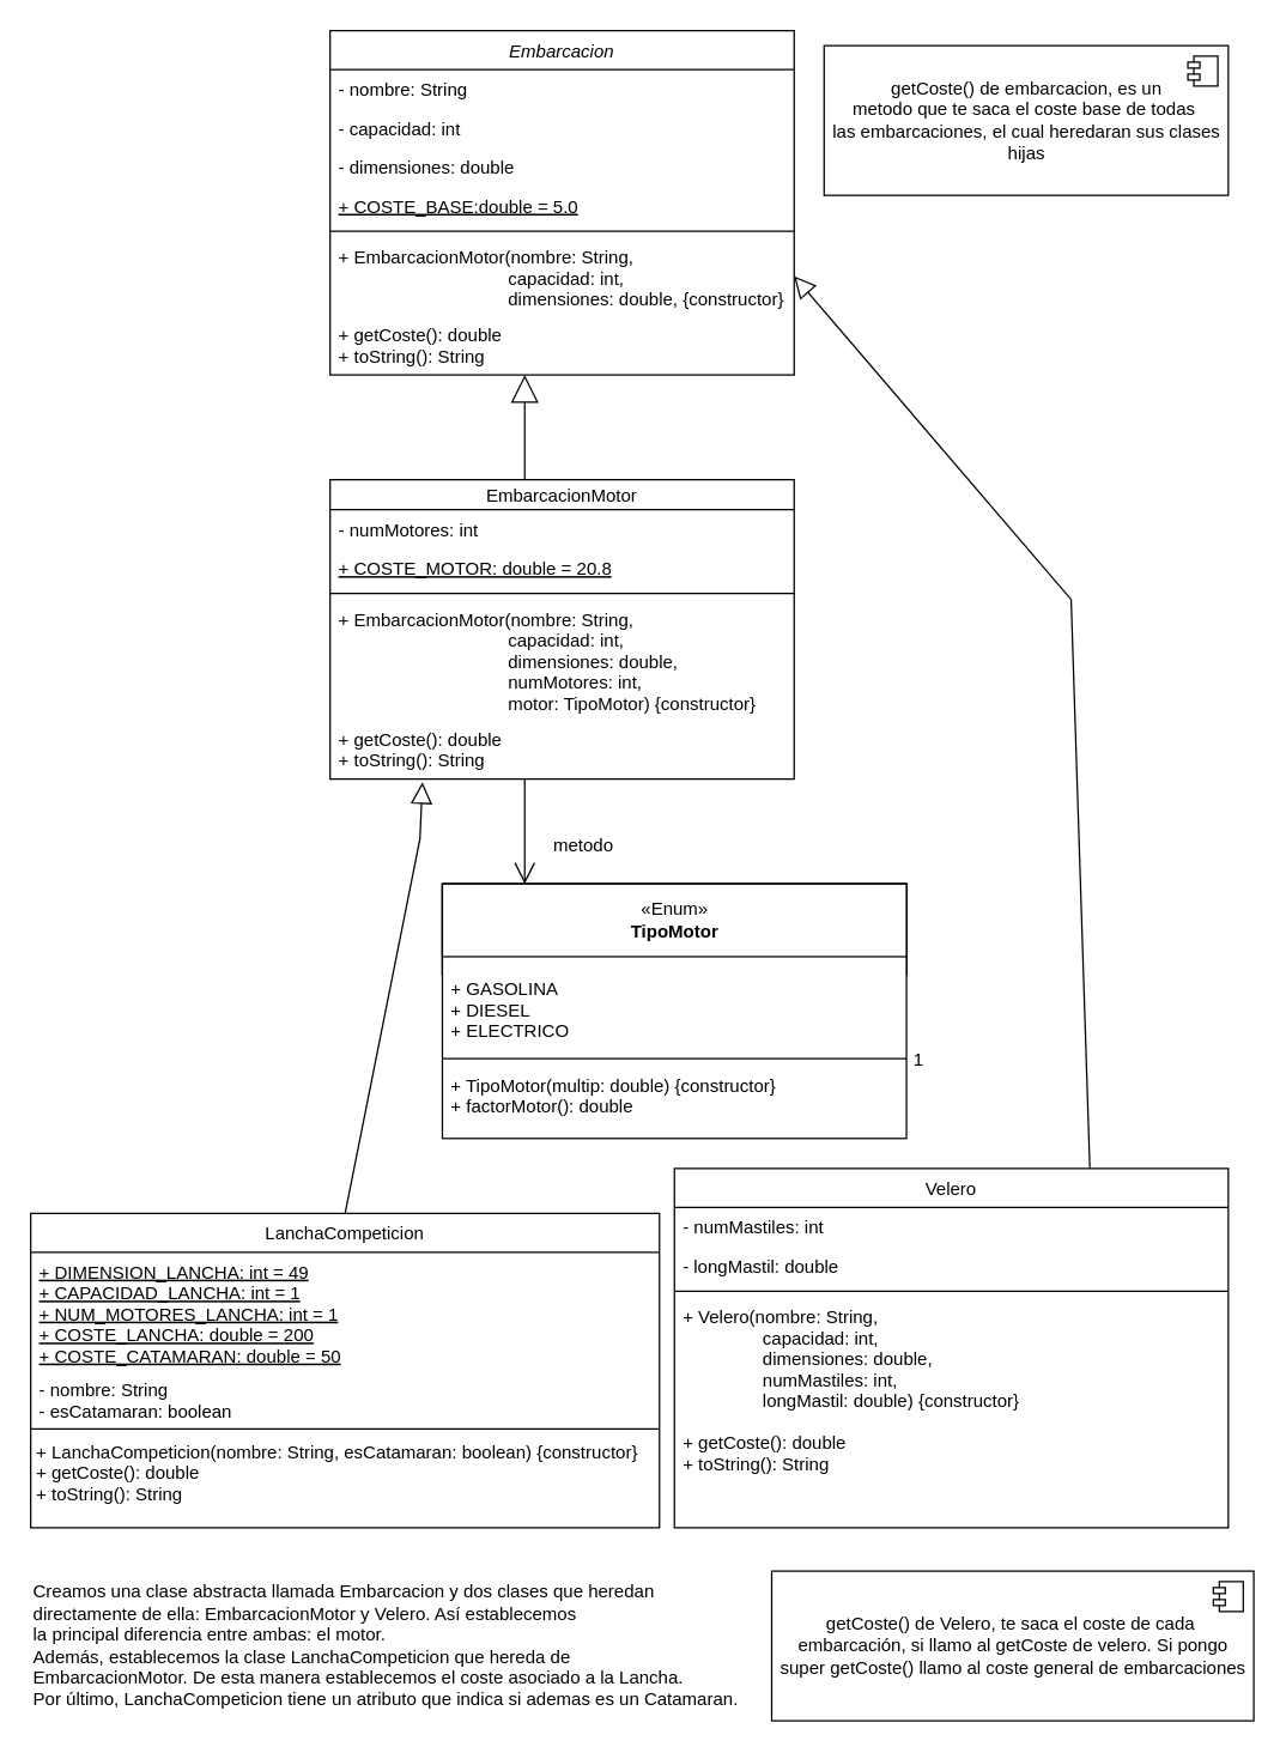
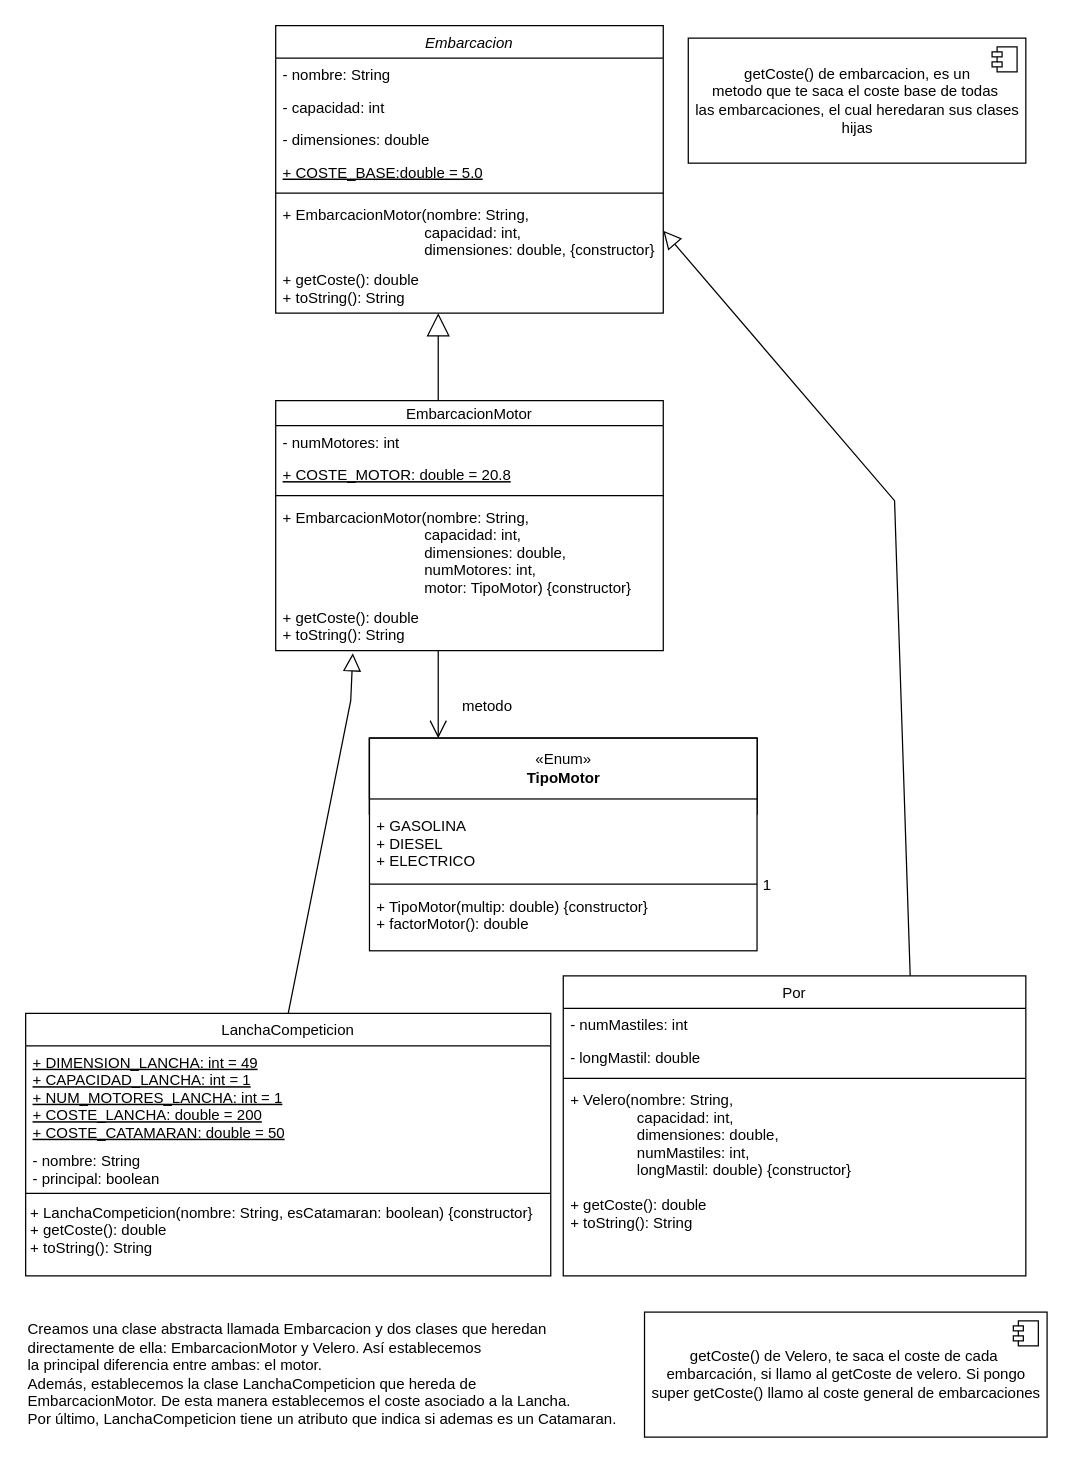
  <mxCell id="0" />
  <mxCell id="1" parent="0" />
  <mxCell id="2" value="Embarcacion" style="swimlane;fontStyle=2;childLayout=stackLayout;horizontal=1;startSize=26;fillColor=none;horizontalStack=0;resizeParent=1;resizeParentMax=0;resizeLast=0;collapsible=1;marginBottom=0;" parent="1" vertex="1"><mxGeometry x="220" y="20" width="310" height="230" as="geometry"><mxRectangle x="274" y="80" width="100" height="30" as="alternateBounds" /></mxGeometry></mxCell>
  <mxCell id="3" value="- nombre: String" style="text;strokeColor=none;fillColor=none;align=left;verticalAlign=top;spacingLeft=4;spacingRight=4;overflow=hidden;rotatable=0;points=[[0,0.5],[1,0.5]];portConstraint=eastwest;" parent="2" vertex="1"><mxGeometry y="26" width="310" height="26" as="geometry" /></mxCell>
  <mxCell id="4" value="- capacidad: int" style="text;strokeColor=none;fillColor=none;align=left;verticalAlign=top;spacingLeft=4;spacingRight=4;overflow=hidden;rotatable=0;points=[[0,0.5],[1,0.5]];portConstraint=eastwest;" parent="2" vertex="1"><mxGeometry y="52" width="310" height="26" as="geometry" /></mxCell>
  <mxCell id="5" value="- dimensiones: double" style="text;strokeColor=none;fillColor=none;align=left;verticalAlign=top;spacingLeft=4;spacingRight=4;overflow=hidden;rotatable=0;points=[[0,0.5],[1,0.5]];portConstraint=eastwest;" parent="2" vertex="1"><mxGeometry y="78" width="310" height="26" as="geometry" /></mxCell>
  <mxCell id="6" value="+ COSTE_BASE:double = 5.0" style="text;strokeColor=none;fillColor=none;align=left;verticalAlign=top;spacingLeft=4;spacingRight=4;overflow=hidden;rotatable=0;points=[[0,0.5],[1,0.5]];portConstraint=eastwest;fontStyle=4" parent="2" vertex="1"><mxGeometry y="104" width="310" height="26" as="geometry" /></mxCell>
  <mxCell id="7" value="" style="line;strokeWidth=1;fillColor=none;align=left;verticalAlign=middle;spacingTop=-1;spacingLeft=3;spacingRight=3;rotatable=0;labelPosition=right;points=[];portConstraint=eastwest;strokeColor=inherit;" parent="2" vertex="1"><mxGeometry y="130" width="310" height="8" as="geometry" /></mxCell>
  <mxCell id="8" value="+ EmbarcacionMotor(nombre: String,&#10;                                  capacidad: int, &#10;                                  dimensiones: double, {constructor}&#10; &#10;    " style="text;strokeColor=none;fillColor=none;align=left;verticalAlign=top;spacingLeft=4;spacingRight=4;overflow=hidden;rotatable=0;points=[[0,0.5],[1,0.5]];portConstraint=eastwest;" parent="2" vertex="1"><mxGeometry y="138" width="310" height="52" as="geometry" /></mxCell>
  <mxCell id="9" value="+ getCoste(): double&#10;+ toString(): String&#10; &#10;    " style="text;strokeColor=none;fillColor=none;align=left;verticalAlign=top;spacingLeft=4;spacingRight=4;overflow=hidden;rotatable=0;points=[[0,0.5],[1,0.5]];portConstraint=eastwest;" parent="2" vertex="1"><mxGeometry y="190" width="310" height="40" as="geometry" /></mxCell>
  <mxCell id="10" value="" style="endArrow=block;endSize=16;endFill=0;html=1;rounded=0;" parent="1" edge="1"><mxGeometry x="-0.143" y="-30" width="160" relative="1" as="geometry"><mxPoint x="350" y="320" as="sourcePoint" /><mxPoint x="350" y="250" as="targetPoint" /><mxPoint as="offset" /></mxGeometry></mxCell>
  <mxCell id="11" value="EmbarcacionMotor" style="swimlane;fontStyle=0;childLayout=stackLayout;horizontal=1;startSize=20;fillColor=none;horizontalStack=0;resizeParent=1;resizeParentMax=0;resizeLast=0;collapsible=1;marginBottom=0;" parent="1" vertex="1"><mxGeometry x="220" y="320" width="310" height="200" as="geometry" /></mxCell>
  <mxCell id="12" value="- numMotores: int" style="text;strokeColor=none;fillColor=none;align=left;verticalAlign=top;spacingLeft=4;spacingRight=4;overflow=hidden;rotatable=0;points=[[0,0.5],[1,0.5]];portConstraint=eastwest;" parent="11" vertex="1"><mxGeometry y="20" width="310" height="26" as="geometry" /></mxCell>
  <mxCell id="13" value="+ COSTE_MOTOR: double = 20.8" style="text;strokeColor=none;fillColor=none;align=left;verticalAlign=top;spacingLeft=4;spacingRight=4;overflow=hidden;rotatable=0;points=[[0,0.5],[1,0.5]];portConstraint=eastwest;fontStyle=4" parent="11" vertex="1"><mxGeometry y="46" width="310" height="26" as="geometry" /></mxCell>
  <mxCell id="14" value="" style="line;strokeWidth=1;fillColor=none;align=left;verticalAlign=middle;spacingTop=-1;spacingLeft=3;spacingRight=3;rotatable=0;labelPosition=right;points=[];portConstraint=eastwest;strokeColor=inherit;" parent="11" vertex="1"><mxGeometry y="72" width="310" height="8" as="geometry" /></mxCell>
  <mxCell id="15" value="+ EmbarcacionMotor(nombre: String,&#10;                                  capacidad: int,&#10;                                  dimensiones: double,&#10;                                  numMotores: int,&#10;                                  motor: TipoMotor) {constructor}&#10; &#10;    " style="text;strokeColor=none;fillColor=none;align=left;verticalAlign=top;spacingLeft=4;spacingRight=4;overflow=hidden;rotatable=0;points=[[0,0.5],[1,0.5]];portConstraint=eastwest;fontStyle=0" parent="11" vertex="1"><mxGeometry y="80" width="310" height="80" as="geometry" /></mxCell>
  <mxCell id="16" value="+ getCoste(): double&#10;+ toString(): String" style="text;strokeColor=none;fillColor=none;align=left;verticalAlign=top;spacingLeft=4;spacingRight=4;overflow=hidden;rotatable=0;points=[[0,0.5],[1,0.5]];portConstraint=eastwest;fontStyle=0" parent="11" vertex="1"><mxGeometry y="160" width="310" height="40" as="geometry" /></mxCell>
  <mxCell id="17" value="metodo" style="text;html=1;align=center;verticalAlign=middle;resizable=0;points=[];autosize=1;strokeColor=none;fillColor=none;" parent="1" vertex="1"><mxGeometry x="354" y="550" width="70" height="30" as="geometry" /></mxCell>
  <mxCell id="18" value="" style="endArrow=open;endFill=1;endSize=12;html=1;rounded=0;" parent="1" edge="1"><mxGeometry width="160" relative="1" as="geometry"><mxPoint x="350" y="520" as="sourcePoint" /><mxPoint x="350" y="590" as="targetPoint" /></mxGeometry></mxCell>
- <mxCell id="19" value="Velero" style="swimlane;fontStyle=0;childLayout=stackLayout;horizontal=1;startSize=26;fillColor=none;horizontalStack=0;resizeParent=1;resizeParentMax=0;resizeLast=0;collapsible=1;marginBottom=0;" parent="1" vertex="1"><mxGeometry x="450" y="780" width="370" height="240" as="geometry" /></mxCell>
+ <mxCell id="19" value="Por" style="swimlane;fontStyle=0;childLayout=stackLayout;horizontal=1;startSize=26;fillColor=none;horizontalStack=0;resizeParent=1;resizeParentMax=0;resizeLast=0;collapsible=1;marginBottom=0;" parent="1" vertex="1"><mxGeometry x="450" y="780" width="370" height="240" as="geometry" /></mxCell>
  <mxCell id="20" value="- numMastiles: int" style="text;strokeColor=none;fillColor=none;align=left;verticalAlign=top;spacingLeft=4;spacingRight=4;overflow=hidden;rotatable=0;points=[[0,0.5],[1,0.5]];portConstraint=eastwest;" parent="19" vertex="1"><mxGeometry y="26" width="370" height="26" as="geometry" /></mxCell>
  <mxCell id="21" value="- longMastil: double" style="text;strokeColor=none;fillColor=none;align=left;verticalAlign=top;spacingLeft=4;spacingRight=4;overflow=hidden;rotatable=0;points=[[0,0.5],[1,0.5]];portConstraint=eastwest;" parent="19" vertex="1"><mxGeometry y="52" width="370" height="26" as="geometry" /></mxCell>
  <mxCell id="22" value="" style="line;strokeWidth=1;fillColor=none;align=left;verticalAlign=middle;spacingTop=-1;spacingLeft=3;spacingRight=3;rotatable=0;labelPosition=right;points=[];portConstraint=eastwest;strokeColor=inherit;" parent="19" vertex="1"><mxGeometry y="78" width="370" height="8" as="geometry" /></mxCell>
  <mxCell id="23" value="+ Velero(nombre: String,&#10;                capacidad: int,&#10;                dimensiones: double,&#10;                numMastiles: int,&#10;                longMastil: double) {constructor}&#10;&#10;+ getCoste(): double&#10;+ toString(): String&#10;" style="text;strokeColor=none;fillColor=none;align=left;verticalAlign=top;spacingLeft=4;spacingRight=4;overflow=hidden;rotatable=0;points=[[0,0.5],[1,0.5]];portConstraint=eastwest;" parent="19" vertex="1"><mxGeometry y="86" width="370" height="154" as="geometry" /></mxCell>
  <mxCell id="24" value="getCoste() de embarcacion, es un&lt;br&gt;metodo que te saca el coste base de todas&amp;nbsp;&lt;br&gt;las embarcaciones, el cual heredaran sus clases&lt;br&gt;hijas" style="html=1;dropTarget=0;" parent="1" vertex="1"><mxGeometry x="550" y="30" width="270" height="100" as="geometry" /></mxCell>
  <mxCell id="25" value="" style="shape=module;jettyWidth=8;jettyHeight=4;" parent="24" vertex="1"><mxGeometry x="1" width="20" height="20" relative="1" as="geometry"><mxPoint x="-27" y="7" as="offset" /></mxGeometry></mxCell>
  <mxCell id="26" value="getCoste() de Velero, te saca el coste de cada&amp;nbsp;&lt;br&gt;embarcación, si llamo al getCoste de velero. Si pongo&lt;br&gt;super getCoste() llamo al coste general de embarcaciones&lt;br&gt;" style="html=1;dropTarget=0;" parent="1" vertex="1"><mxGeometry x="515" y="1049" width="322" height="100" as="geometry" /></mxCell>
  <mxCell id="27" value="" style="shape=module;jettyWidth=8;jettyHeight=4;" parent="26" vertex="1"><mxGeometry x="1" width="20" height="20" relative="1" as="geometry"><mxPoint x="-27" y="7" as="offset" /></mxGeometry></mxCell>
  <mxCell id="28" value="LanchaCompeticion" style="swimlane;fontStyle=0;align=center;verticalAlign=top;childLayout=stackLayout;horizontal=1;startSize=26;horizontalStack=0;resizeParent=1;resizeParentMax=0;resizeLast=0;collapsible=1;marginBottom=0;" parent="1" vertex="1"><mxGeometry x="20" y="810" width="420" height="210" as="geometry" /></mxCell>
  <mxCell id="29" value="+ DIMENSION_LANCHA: int = 49&#10;+ CAPACIDAD_LANCHA: int = 1&#10;+ NUM_MOTORES_LANCHA: int = 1&#10;+ COSTE_LANCHA: double = 200&#10;+ COSTE_CATAMARAN: double = 50&#10;&#10;" style="text;strokeColor=none;fillColor=none;align=left;verticalAlign=top;spacingLeft=4;spacingRight=4;overflow=hidden;rotatable=0;points=[[0,0.5],[1,0.5]];portConstraint=eastwest;fontStyle=4;" parent="28" vertex="1"><mxGeometry y="26" width="420" height="84" as="geometry" /></mxCell>
- <mxCell id="30" value="- nombre: String&#10;- esCatamaran: boolean" style="text;strokeColor=none;fillColor=none;align=left;verticalAlign=middle;rounded=0;spacingLeft=4;spacingRight=4;" parent="28" vertex="1"><mxGeometry y="110" width="420" height="30" as="geometry" /></mxCell>
+ <mxCell id="30" value="- nombre: String&#10;- principal: boolean" style="text;strokeColor=none;fillColor=none;align=left;verticalAlign=middle;rounded=0;spacingLeft=4;spacingRight=4;" parent="28" vertex="1"><mxGeometry y="110" width="420" height="30" as="geometry" /></mxCell>
  <mxCell id="31" value="" style="line;strokeWidth=1;fillColor=none;align=left;verticalAlign=middle;spacingTop=-1;spacingLeft=3;spacingRight=3;rotatable=0;labelPosition=right;points=[];portConstraint=eastwest;strokeColor=inherit;" parent="28" vertex="1"><mxGeometry y="140" width="420" height="8" as="geometry" /></mxCell>
  <mxCell id="32" value="+ LanchaCompeticion(nombre: String, esCatamaran: boolean) {constructor}&#10;+ getCoste(): double&#10;+ toString(): String" style="text;strokeColor=none;fillColor=none;align=left;verticalAlign=top;spacingLeft=4;spacingRight=4;overflow=hidden;rotatable=0;points=[[0,0.5],[1,0.5]];portConstraint=eastwest;spacing=0;" parent="28" vertex="1"><mxGeometry y="148" width="420" height="62" as="geometry" /></mxCell>
  <mxCell id="33" value="" style="endArrow=block;endFill=0;endSize=12;html=1;rounded=0;entryX=0.199;entryY=1.05;entryDx=0;entryDy=0;entryPerimeter=0;exitX=0.5;exitY=0;exitDx=0;exitDy=0;" parent="1" source="28" target="16" edge="1"><mxGeometry width="160" relative="1" as="geometry"><mxPoint x="40" y="700" as="sourcePoint" /><mxPoint x="200" y="700" as="targetPoint" /><Array as="points"><mxPoint x="280" y="560" /></Array></mxGeometry></mxCell>
  <mxCell id="34" value="" style="group" parent="1" vertex="1" connectable="0"><mxGeometry x="295" y="590" width="310" height="170" as="geometry" /></mxCell>
  <mxCell id="35" value="«Enum»&lt;br&gt;&lt;b&gt;TipoMotor&lt;/b&gt;" style="html=1;" parent="34" vertex="1"><mxGeometry width="310" height="60.714" as="geometry" /></mxCell>
  <mxCell id="36" value="«Enum»&lt;br&gt;&lt;b&gt;TipoMotor&lt;/b&gt;" style="html=1;" parent="34" vertex="1"><mxGeometry width="310" height="60.714" as="geometry" /></mxCell>
  <mxCell id="37" value="" style="html=1;" parent="34" vertex="1"><mxGeometry width="310" height="170" as="geometry" /></mxCell>
  <mxCell id="38" value="«Enum»&lt;br&gt;&lt;b&gt;TipoMotor&lt;/b&gt;" style="html=1;" parent="34" vertex="1"><mxGeometry width="310" height="48.571" as="geometry" /></mxCell>
  <mxCell id="39" value="+ GASOLINA &#10;+ DIESEL &#10;+ ELECTRICO&#10;" style="text;strokeColor=none;fillColor=none;align=left;verticalAlign=top;spacingLeft=4;spacingRight=4;overflow=hidden;rotatable=0;points=[[0,0.5],[1,0.5]];portConstraint=eastwest;" parent="34" vertex="1"><mxGeometry y="57.071" width="100" height="64.357" as="geometry" /></mxCell>
  <mxCell id="40" value="1" style="line;strokeWidth=1;fillColor=none;align=left;verticalAlign=middle;spacingTop=0;spacingLeft=3;spacingRight=3;rotatable=0;labelPosition=right;points=[];portConstraint=eastwest;strokeColor=default;" parent="34" vertex="1"><mxGeometry y="111.719" width="310" height="9.714" as="geometry" /></mxCell>
  <mxCell id="41" value="+ TipoMotor(multip: double) {constructor}&#10;+ factorMotor(): double" style="text;strokeColor=none;fillColor=none;align=left;verticalAlign=top;spacingLeft=4;spacingRight=4;overflow=hidden;rotatable=0;points=[[0,0.5],[1,0.5]];portConstraint=eastwest;" parent="34" vertex="1"><mxGeometry y="121.43" width="290" height="48.57" as="geometry" /></mxCell>
  <mxCell id="42" value="Creamos una clase abstracta llamada Embarcacion y dos clases que heredan&lt;br style=&quot;font-size: 12px;&quot;&gt;directamente de ella: EmbarcacionMotor y Velero. Así establecemos&lt;br style=&quot;font-size: 12px;&quot;&gt;la principal diferencia entre ambas: el motor.&lt;br style=&quot;font-size: 12px;&quot;&gt;Además, establecemos la clase LanchaCompeticion que hereda de&amp;nbsp;&lt;br style=&quot;font-size: 12px;&quot;&gt;EmbarcacionMotor. De esta manera establecemos el coste asociado a la Lancha.&lt;br style=&quot;font-size: 12px;&quot;&gt;Por último, LanchaCompeticion tiene un atributo que indica si ademas es un Catamaran." style="text;html=1;align=left;verticalAlign=middle;resizable=0;points=[];autosize=1;strokeColor=none;fillColor=none;fontSize=12;" parent="1" vertex="1"><mxGeometry x="20" y="1049" width="490" height="100" as="geometry" /></mxCell>
  <mxCell id="43" value="" style="endArrow=block;endFill=0;endSize=12;html=1;rounded=0;entryX=1;entryY=0.5;entryDx=0;entryDy=0;exitX=0.75;exitY=0;exitDx=0;exitDy=0;" parent="1" source="19" target="8" edge="1"><mxGeometry width="160" relative="1" as="geometry"><mxPoint x="625" y="480" as="sourcePoint" /><mxPoint x="785" y="480" as="targetPoint" /><Array as="points"><mxPoint x="715" y="400" /></Array></mxGeometry></mxCell>
